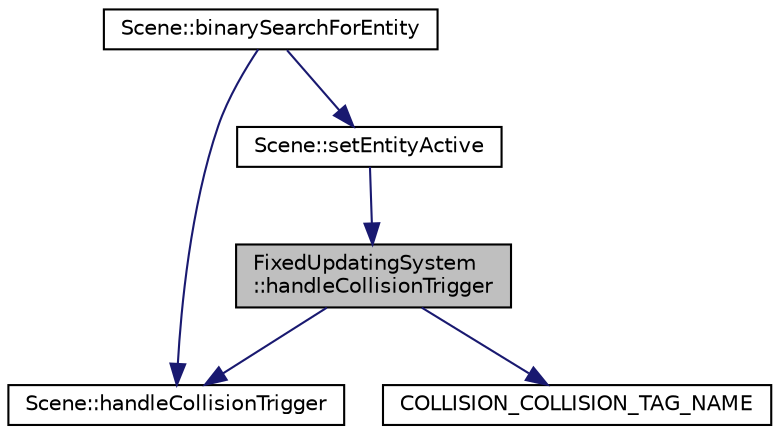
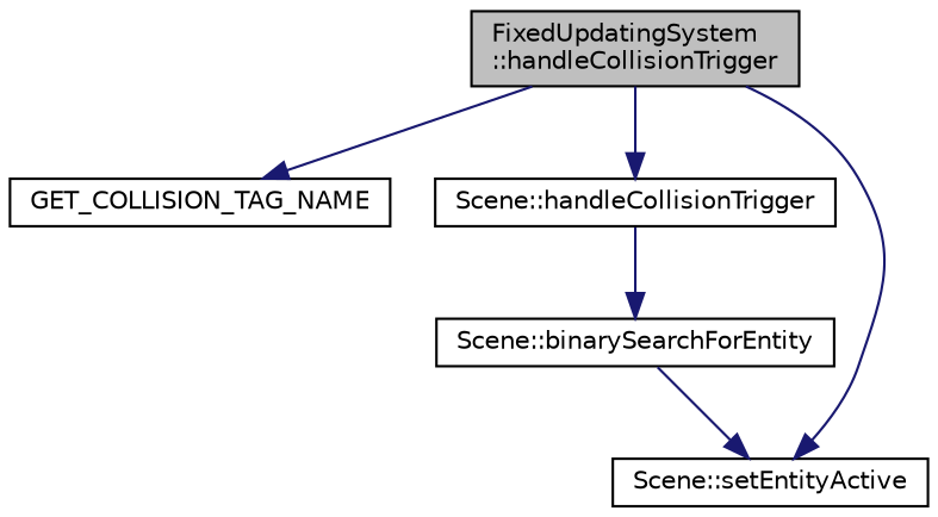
  digraph {
    rankdir=TB
    node [color=black fillcolor=white fontname=Helvetica fontsize=10 shape=record style=filled]
    edge [color=midnightblue fontname=Helvetica fontsize=10 labelfontname=Helvetica labelfontsize=10 style=solid]
    n1 [fillcolor=grey75 fontcolor=black height=0.2 label="FixedUpdatingSystem\l::handleCollisionTrigger" width=0.4]
-   n2 [height=0.2 label=COLLISION_COLLISION_TAG_NAME width=0.4]
+   n2 [height=0.2 label=GET_COLLISION_TAG_NAME width=0.4]
    n3 [height=0.2 label="Scene::handleCollisionTrigger" width=0.4]
    n4 [height=0.2 label="Scene::setEntityActive" width=0.4]
    n5 [height=0.2 label="Scene::binarySearchForEntity" width=0.4]
    n1 -> n2
    n1 -> n3
-   n4 -> n1
-   n5 -> n3
+   n1 -> n4
+   n3 -> n5
    n5 -> n4
  }
